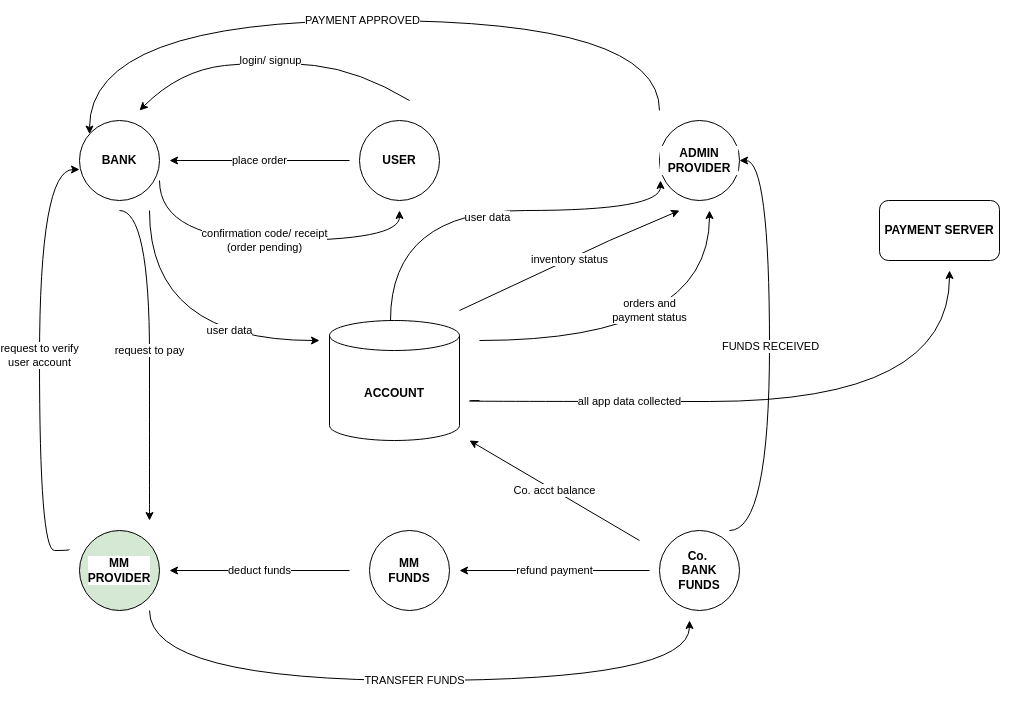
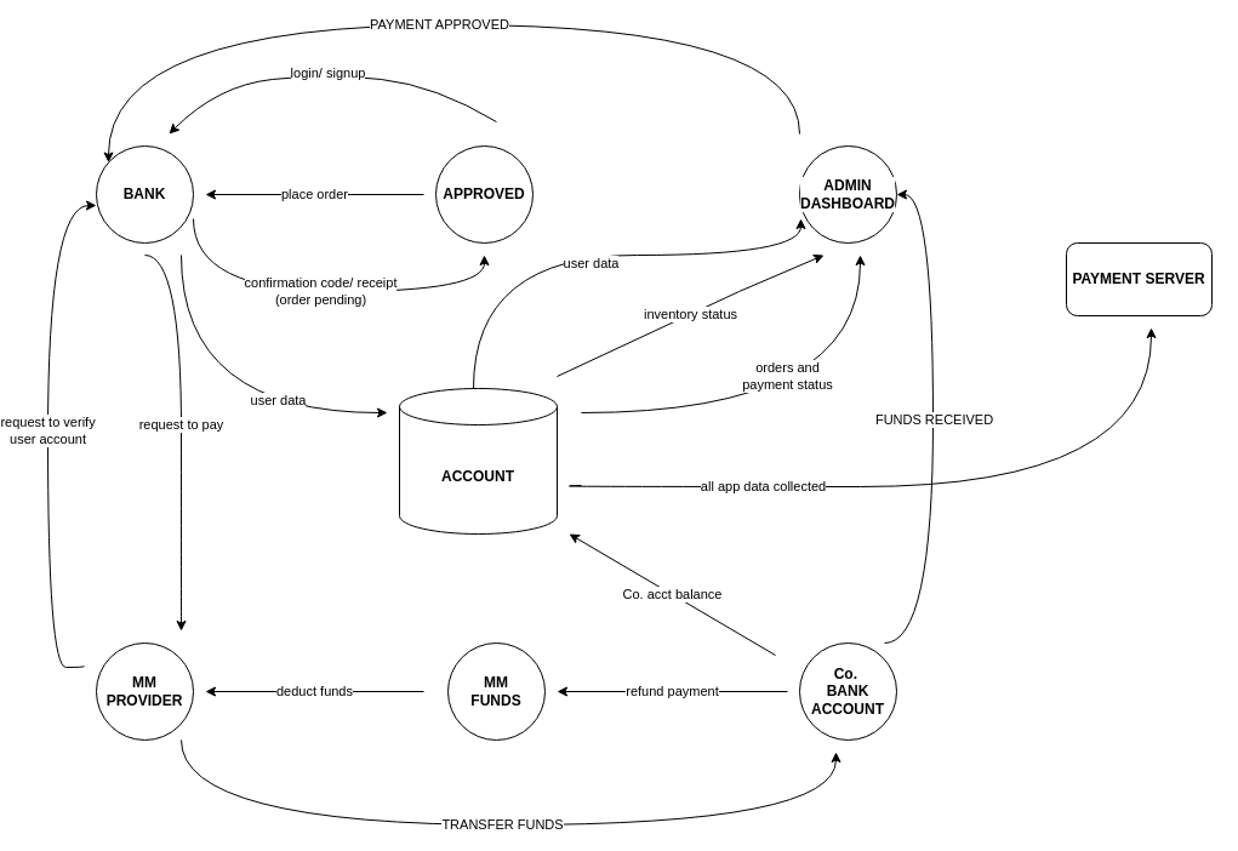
  <mxCell id="0" />
  <mxCell id="1" parent="0" />
  <mxCell id="2" value="BANK" style="ellipse;whiteSpace=wrap;html=1;aspect=fixed;fontStyle=1;labelBackgroundColor=default;" vertex="1" parent="1"><mxGeometry x="60" y="120" width="80" height="80" as="geometry" /></mxCell>
- <mxCell id="3" value="USER" style="ellipse;whiteSpace=wrap;html=1;aspect=fixed;fontStyle=1;labelBackgroundColor=default;" vertex="1" parent="1"><mxGeometry x="340" y="120" width="80" height="80" as="geometry" /></mxCell>
- <mxCell id="4" value="&lt;b&gt;ADMIN PROVIDER&lt;/b&gt;" style="ellipse;whiteSpace=wrap;html=1;aspect=fixed;labelBackgroundColor=default;" vertex="1" parent="1"><mxGeometry x="640" y="120" width="80" height="80" as="geometry" /></mxCell>
+ <mxCell id="3" value="APPROVED" style="ellipse;whiteSpace=wrap;html=1;aspect=fixed;fontStyle=1;labelBackgroundColor=default;" vertex="1" parent="1"><mxGeometry x="340" y="120" width="80" height="80" as="geometry" /></mxCell>
+ <mxCell id="4" value="&lt;b&gt;ADMIN DASHBOARD&lt;/b&gt;" style="ellipse;whiteSpace=wrap;html=1;aspect=fixed;labelBackgroundColor=default;" vertex="1" parent="1"><mxGeometry x="640" y="120" width="80" height="80" as="geometry" /></mxCell>
  <mxCell id="5" value="&lt;b&gt;ACCOUNT&lt;/b&gt;" style="shape=cylinder3;whiteSpace=wrap;html=1;boundedLbl=1;backgroundOutline=1;size=15;labelBackgroundColor=default;" vertex="1" parent="1"><mxGeometry x="310" y="320" width="130" height="120" as="geometry" /></mxCell>
- <mxCell id="6" value="MM&lt;div&gt;PROVIDER&lt;/div&gt;" style="ellipse;whiteSpace=wrap;html=1;aspect=fixed;fontStyle=1;labelBackgroundColor=default;fillColor=#d5e8d4;" vertex="1" parent="1"><mxGeometry x="60" y="530" width="80" height="80" as="geometry" /></mxCell>
+ <mxCell id="6" value="MM&lt;div&gt;PROVIDER&lt;/div&gt;" style="ellipse;whiteSpace=wrap;html=1;aspect=fixed;fontStyle=1;labelBackgroundColor=default;" vertex="1" parent="1"><mxGeometry x="60" y="530" width="80" height="80" as="geometry" /></mxCell>
  <mxCell id="7" value="MM&lt;div&gt;FUNDS&lt;/div&gt;" style="ellipse;whiteSpace=wrap;html=1;aspect=fixed;fontStyle=1;labelBackgroundColor=default;" vertex="1" parent="1"><mxGeometry x="350" y="530" width="80" height="80" as="geometry" /></mxCell>
- <mxCell id="8" value="Co.&amp;nbsp;&lt;div&gt;BANK&lt;/div&gt;&lt;div&gt;FUNDS&lt;/div&gt;" style="ellipse;whiteSpace=wrap;html=1;aspect=fixed;fontStyle=1;labelBackgroundColor=default;" vertex="1" parent="1"><mxGeometry x="640" y="530" width="80" height="80" as="geometry" /></mxCell>
+ <mxCell id="8" value="Co.&amp;nbsp;&lt;div&gt;BANK&lt;/div&gt;&lt;div&gt;ACCOUNT&lt;/div&gt;" style="ellipse;whiteSpace=wrap;html=1;aspect=fixed;fontStyle=1;labelBackgroundColor=default;" vertex="1" parent="1"><mxGeometry x="640" y="530" width="80" height="80" as="geometry" /></mxCell>
  <mxCell id="9" value="place order" style="endArrow=classic;html=1;rounded=0;" edge="1" parent="1"><mxGeometry width="50" height="50" relative="1" as="geometry"><mxPoint x="330" y="160" as="sourcePoint" /><mxPoint x="150" y="160" as="targetPoint" /></mxGeometry></mxCell>
  <mxCell id="10" value="login/ signup" style="curved=1;endArrow=classic;html=1;rounded=0;" edge="1" parent="1"><mxGeometry width="50" height="50" relative="1" as="geometry"><mxPoint x="390" y="100" as="sourcePoint" /><mxPoint x="120" y="110" as="targetPoint" /><Array as="points"><mxPoint x="390" y="100" /><mxPoint x="340" y="70" /><mxPoint x="250" y="60" /><mxPoint x="160" y="70" /></Array></mxGeometry></mxCell>
  <mxCell id="11" value="confirmation code/ receipt&lt;div&gt;(order pending)&lt;/div&gt;" style="endArrow=classic;html=1;rounded=0;edgeStyle=orthogonalEdgeStyle;curved=1;exitX=1;exitY=0.75;exitDx=0;exitDy=0;exitPerimeter=0;" edge="1" parent="1" source="2"><mxGeometry width="50" height="50" relative="1" as="geometry"><mxPoint x="160" y="180" as="sourcePoint" /><mxPoint x="380" y="210" as="targetPoint" /><Array as="points"><mxPoint x="140" y="240" /><mxPoint x="380" y="240" /></Array></mxGeometry></mxCell>
  <mxCell id="12" value="request to verify&lt;div&gt;user account&lt;/div&gt;" style="curved=1;endArrow=classic;html=1;rounded=0;edgeStyle=orthogonalEdgeStyle;" edge="1" parent="1"><mxGeometry width="50" height="50" relative="1" as="geometry"><mxPoint x="50" y="549" as="sourcePoint" /><mxPoint x="60" y="169" as="targetPoint" /><Array as="points"><mxPoint x="50" y="550" /><mxPoint x="20" y="550" /><mxPoint x="20" y="169" /></Array></mxGeometry></mxCell>
  <mxCell id="13" value="request to pay" style="endArrow=classic;html=1;rounded=0;edgeStyle=orthogonalEdgeStyle;curved=1;" edge="1" parent="1"><mxGeometry width="50" height="50" relative="1" as="geometry"><mxPoint x="100" y="210" as="sourcePoint" /><mxPoint x="130" y="520" as="targetPoint" /><Array as="points"><mxPoint x="130" y="210" /><mxPoint x="130" y="500" /></Array></mxGeometry></mxCell>
  <mxCell id="14" value="user data" style="endArrow=classic;html=1;rounded=0;edgeStyle=orthogonalEdgeStyle;curved=1;" edge="1" parent="1"><mxGeometry x="0.4" y="10" width="50" height="50" relative="1" as="geometry"><mxPoint x="130" y="210" as="sourcePoint" /><mxPoint x="300" y="340" as="targetPoint" /><Array as="points"><mxPoint x="130" y="340" /></Array><mxPoint as="offset" /></mxGeometry></mxCell>
  <mxCell id="15" value="deduct funds" style="endArrow=classic;html=1;rounded=0;" edge="1" parent="1"><mxGeometry width="50" height="50" relative="1" as="geometry"><mxPoint x="330" y="570" as="sourcePoint" /><mxPoint x="150" y="570" as="targetPoint" /></mxGeometry></mxCell>
  <mxCell id="16" value="refund payment" style="endArrow=classic;html=1;rounded=0;" edge="1" parent="1"><mxGeometry width="50" height="50" relative="1" as="geometry"><mxPoint x="630" y="570" as="sourcePoint" /><mxPoint x="440" y="570" as="targetPoint" /></mxGeometry></mxCell>
  <mxCell id="17" value="TRANSFER FUNDS" style="endArrow=classic;html=1;rounded=0;edgeStyle=orthogonalEdgeStyle;curved=1;" edge="1" parent="1"><mxGeometry width="50" height="50" relative="1" as="geometry"><mxPoint x="130" y="610" as="sourcePoint" /><mxPoint x="670" y="620" as="targetPoint" /><Array as="points"><mxPoint x="130" y="680" /><mxPoint x="670" y="680" /></Array></mxGeometry></mxCell>
  <mxCell id="18" value="Co. acct balance" style="endArrow=classic;html=1;rounded=0;" edge="1" parent="1"><mxGeometry width="50" height="50" relative="1" as="geometry"><mxPoint x="620" y="540" as="sourcePoint" /><mxPoint x="450" y="440" as="targetPoint" /></mxGeometry></mxCell>
  <mxCell id="19" value="orders and&lt;div&gt;payment status&lt;/div&gt;" style="endArrow=classic;html=1;rounded=0;edgeStyle=orthogonalEdgeStyle;curved=1;" edge="1" parent="1"><mxGeometry x="-0.056" y="30" width="50" height="50" relative="1" as="geometry"><mxPoint x="460" y="340" as="sourcePoint" /><mxPoint x="690" y="210" as="targetPoint" /><Array as="points"><mxPoint x="690" y="340" /></Array><mxPoint as="offset" /></mxGeometry></mxCell>
  <mxCell id="20" value="" style="endArrow=classic;html=1;rounded=0;edgeStyle=orthogonalEdgeStyle;curved=1;" edge="1" parent="1"><mxGeometry width="50" height="50" relative="1" as="geometry"><mxPoint x="371" y="320" as="sourcePoint" /><mxPoint x="641" y="180" as="targetPoint" /><Array as="points"><mxPoint x="371" y="210" /><mxPoint x="641" y="210" /></Array></mxGeometry></mxCell>
  <mxCell id="21" value="user data" style="edgeLabel;html=1;align=center;verticalAlign=middle;resizable=0;points=[];" vertex="1" connectable="0" parent="20"><mxGeometry x="0.007" y="-6" relative="1" as="geometry"><mxPoint as="offset" /></mxGeometry></mxCell>
  <mxCell id="22" value="inventory status" style="endArrow=classic;html=1;rounded=0;" edge="1" parent="1"><mxGeometry width="50" height="50" relative="1" as="geometry"><mxPoint x="440" y="310" as="sourcePoint" /><mxPoint x="660" y="210" as="targetPoint" /><Array as="points"><mxPoint x="590" y="240" /></Array></mxGeometry></mxCell>
  <mxCell id="23" value="" style="endArrow=classic;html=1;rounded=0;edgeStyle=orthogonalEdgeStyle;curved=1;" edge="1" parent="1" target="4"><mxGeometry width="50" height="50" relative="1" as="geometry"><mxPoint x="710" y="530" as="sourcePoint" /><mxPoint x="730" y="190" as="targetPoint" /><Array as="points"><mxPoint x="750" y="530" /><mxPoint x="750" y="160" /></Array></mxGeometry></mxCell>
  <mxCell id="24" value="FUNDS RECEIVED" style="edgeLabel;html=1;align=center;verticalAlign=middle;resizable=0;points=[];" vertex="1" connectable="0" parent="23"><mxGeometry x="0.025" relative="1" as="geometry"><mxPoint as="offset" /></mxGeometry></mxCell>
  <mxCell id="25" value="PAYMENT APPROVED" style="endArrow=classic;html=1;rounded=0;edgeStyle=orthogonalEdgeStyle;curved=1;" edge="1" parent="1" target="2"><mxGeometry width="50" height="50" relative="1" as="geometry"><mxPoint x="640" y="110" as="sourcePoint" /><mxPoint x="70" y="70" as="targetPoint" /><Array as="points"><mxPoint x="640" y="20" /><mxPoint x="70" y="20" /></Array></mxGeometry></mxCell>
  <mxCell id="26" value="PAYMENT SERVER" style="rounded=1;whiteSpace=wrap;html=1;fontStyle=1;labelBackgroundColor=default;" vertex="1" parent="1"><mxGeometry x="860" y="200" width="120" height="60" as="geometry" /></mxCell>
  <mxCell id="27" value="all app data collected" style="endArrow=classic;html=1;rounded=0;edgeStyle=orthogonalEdgeStyle;curved=1;" edge="1" parent="1"><mxGeometry x="-0.45" width="50" height="50" relative="1" as="geometry"><mxPoint x="460" y="400" as="sourcePoint" /><mxPoint x="930" y="270" as="targetPoint" /><Array as="points"><mxPoint x="450" y="400" /><mxPoint x="450" y="401" /><mxPoint x="930" y="401" /></Array><mxPoint as="offset" /></mxGeometry></mxCell>
